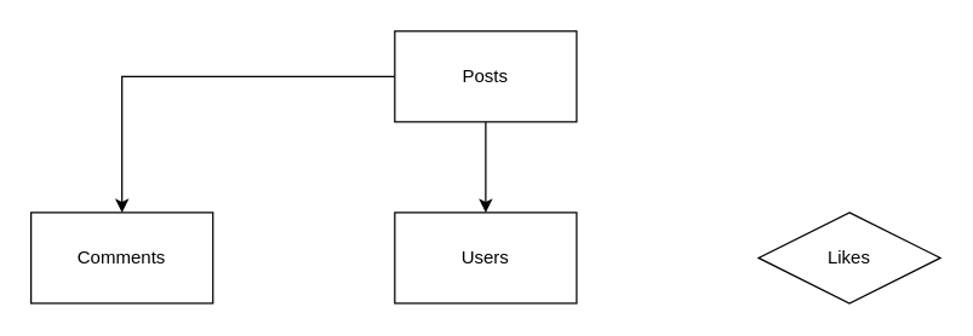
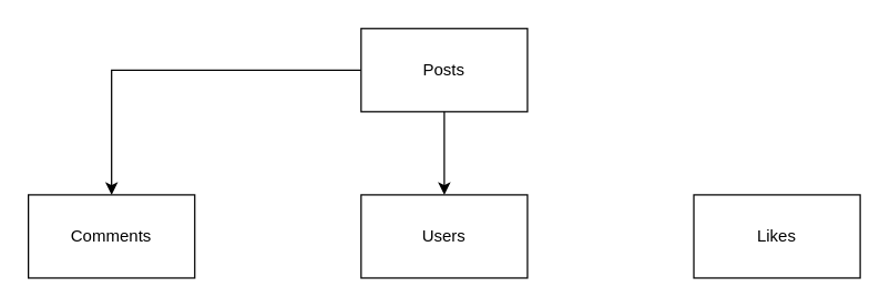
  <mxCell id="0" />
  <mxCell id="1" parent="0" />
  <mxCell id="2" value="Users" style="rounded=0;whiteSpace=wrap;html=1;" vertex="1" parent="1"><mxGeometry x="260" y="140" width="120" height="60" as="geometry" /></mxCell>
  <mxCell id="3" style="edgeStyle=orthogonalEdgeStyle;rounded=0;orthogonalLoop=1;jettySize=auto;html=1;entryX=0.5;entryY=0;entryDx=0;entryDy=0;" edge="1" parent="1" source="5" target="2"><mxGeometry relative="1" as="geometry" /></mxCell>
  <mxCell id="4" style="edgeStyle=orthogonalEdgeStyle;rounded=0;orthogonalLoop=1;jettySize=auto;html=1;entryX=0.5;entryY=0;entryDx=0;entryDy=0;" edge="1" parent="1" source="5" target="7"><mxGeometry relative="1" as="geometry" /></mxCell>
  <mxCell id="5" value="Posts" style="rounded=0;whiteSpace=wrap;html=1;" vertex="1" parent="1"><mxGeometry x="260" y="20" width="120" height="60" as="geometry" /></mxCell>
- <mxCell id="6" value="Likes" style="rhombus;whiteSpace=wrap;html=1;" vertex="1" parent="1"><mxGeometry x="500" y="140" width="120" height="60" as="geometry" /></mxCell>
+ <mxCell id="6" value="Likes" style="rounded=0;whiteSpace=wrap;html=1;" vertex="1" parent="1"><mxGeometry x="500" y="140" width="120" height="60" as="geometry" /></mxCell>
  <mxCell id="7" value="Comments" style="rounded=0;whiteSpace=wrap;html=1;" vertex="1" parent="1"><mxGeometry x="20" y="140" width="120" height="60" as="geometry" /></mxCell>
